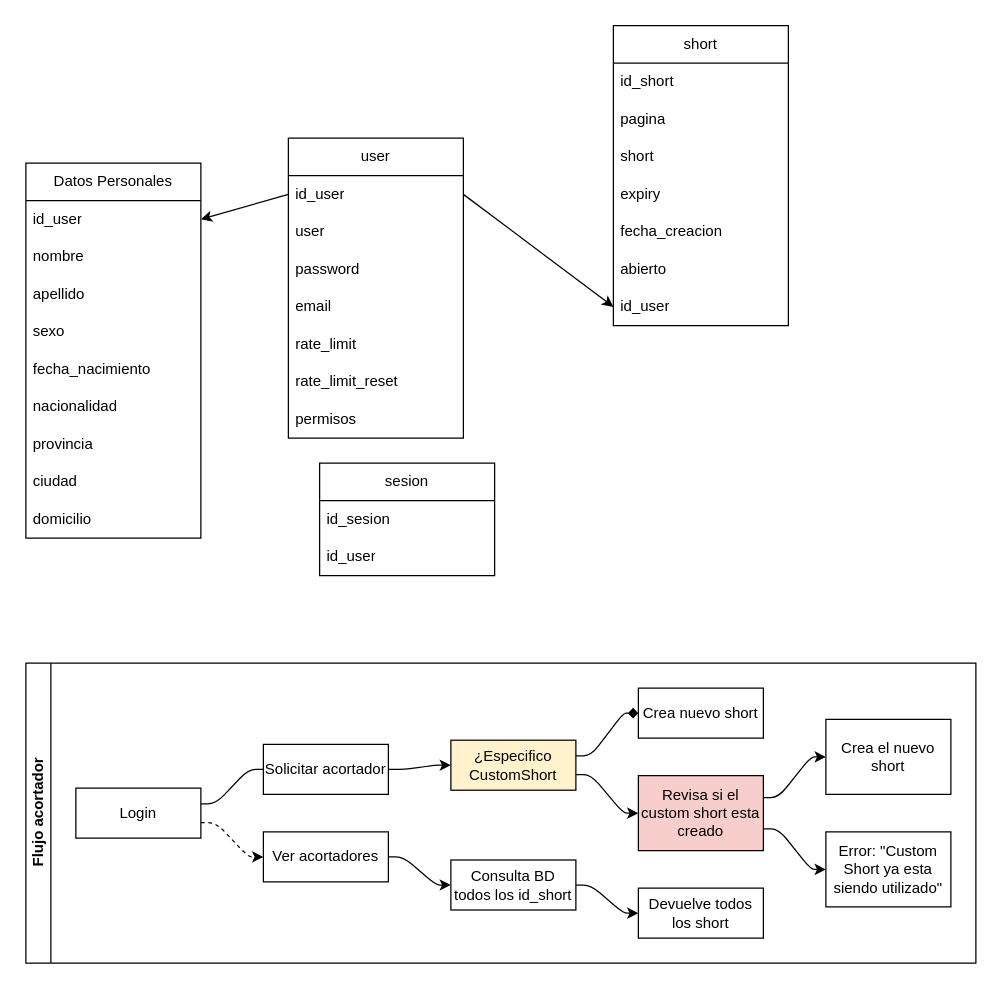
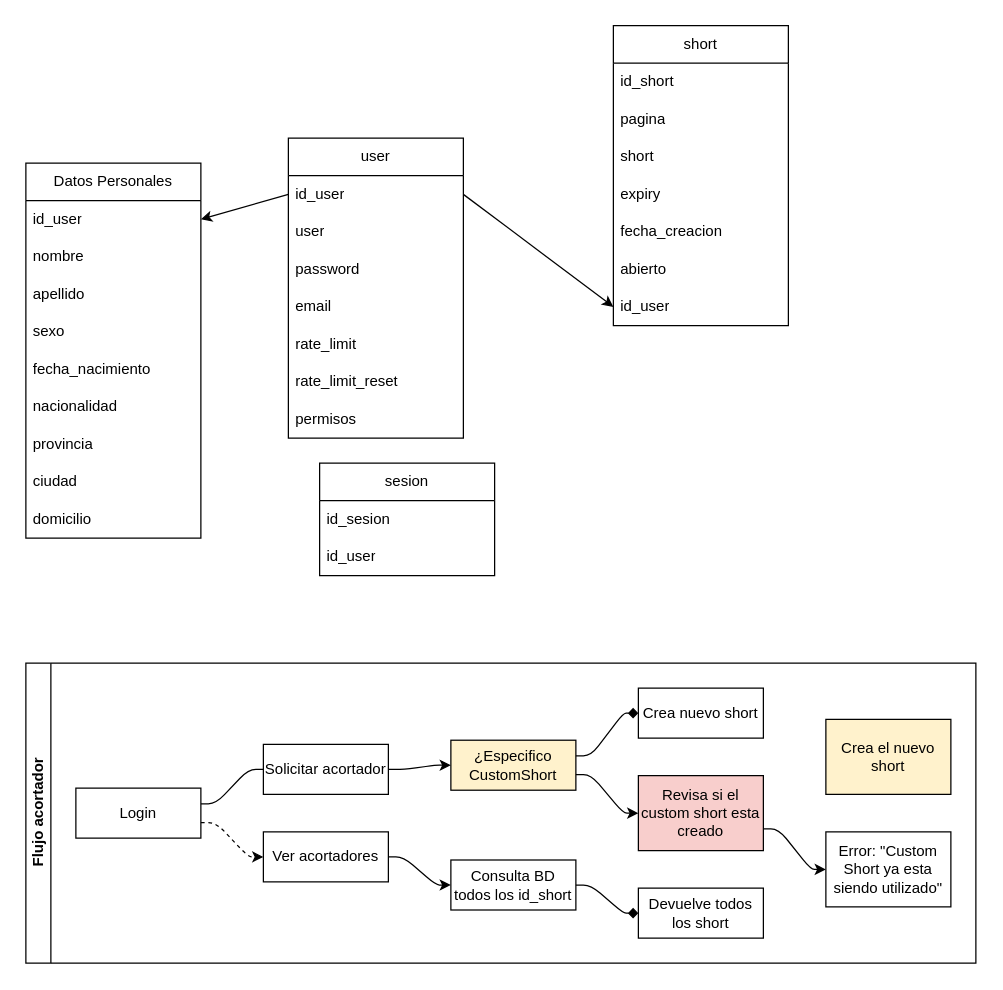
  <mxCell id="0" />
  <mxCell id="1" parent="0" />
  <mxCell id="2" value="user" style="swimlane;fontStyle=0;childLayout=stackLayout;horizontal=1;startSize=30;horizontalStack=0;resizeParent=1;resizeParentMax=0;resizeLast=0;collapsible=1;marginBottom=0;whiteSpace=wrap;html=1;" parent="1" vertex="1"><mxGeometry x="230" y="110" width="140" height="240" as="geometry" /></mxCell>
  <mxCell id="3" value="id_user" style="text;strokeColor=none;fillColor=none;align=left;verticalAlign=middle;spacingLeft=4;spacingRight=4;overflow=hidden;points=[[0,0.5],[1,0.5]];portConstraint=eastwest;rotatable=0;whiteSpace=wrap;html=1;" parent="2" vertex="1"><mxGeometry y="30" width="140" height="30" as="geometry" /></mxCell>
  <mxCell id="4" value="user" style="text;strokeColor=none;fillColor=none;align=left;verticalAlign=middle;spacingLeft=4;spacingRight=4;overflow=hidden;points=[[0,0.5],[1,0.5]];portConstraint=eastwest;rotatable=0;whiteSpace=wrap;html=1;" parent="2" vertex="1"><mxGeometry y="60" width="140" height="30" as="geometry" /></mxCell>
  <mxCell id="5" value="password" style="text;strokeColor=none;fillColor=none;align=left;verticalAlign=middle;spacingLeft=4;spacingRight=4;overflow=hidden;points=[[0,0.5],[1,0.5]];portConstraint=eastwest;rotatable=0;whiteSpace=wrap;html=1;" parent="2" vertex="1"><mxGeometry y="90" width="140" height="30" as="geometry" /></mxCell>
  <mxCell id="6" value="email" style="text;strokeColor=none;fillColor=none;align=left;verticalAlign=middle;spacingLeft=4;spacingRight=4;overflow=hidden;points=[[0,0.5],[1,0.5]];portConstraint=eastwest;rotatable=0;whiteSpace=wrap;html=1;" parent="2" vertex="1"><mxGeometry y="120" width="140" height="30" as="geometry" /></mxCell>
  <mxCell id="7" value="rate_limit" style="text;strokeColor=none;fillColor=none;align=left;verticalAlign=middle;spacingLeft=4;spacingRight=4;overflow=hidden;points=[[0,0.5],[1,0.5]];portConstraint=eastwest;rotatable=0;whiteSpace=wrap;html=1;" parent="2" vertex="1"><mxGeometry y="150" width="140" height="30" as="geometry" /></mxCell>
  <mxCell id="8" value="rate_limit_reset" style="text;strokeColor=none;fillColor=none;align=left;verticalAlign=middle;spacingLeft=4;spacingRight=4;overflow=hidden;points=[[0,0.5],[1,0.5]];portConstraint=eastwest;rotatable=0;whiteSpace=wrap;html=1;" parent="2" vertex="1"><mxGeometry y="180" width="140" height="30" as="geometry" /></mxCell>
  <mxCell id="9" value="permisos" style="text;strokeColor=none;fillColor=none;align=left;verticalAlign=middle;spacingLeft=4;spacingRight=4;overflow=hidden;points=[[0,0.5],[1,0.5]];portConstraint=eastwest;rotatable=0;whiteSpace=wrap;html=1;" parent="2" vertex="1"><mxGeometry y="210" width="140" height="30" as="geometry" /></mxCell>
  <mxCell id="10" value="Datos Personales" style="swimlane;fontStyle=0;childLayout=stackLayout;horizontal=1;startSize=30;horizontalStack=0;resizeParent=1;resizeParentMax=0;resizeLast=0;collapsible=1;marginBottom=0;whiteSpace=wrap;html=1;" parent="1" vertex="1"><mxGeometry x="20" y="130" width="140" height="300" as="geometry" /></mxCell>
  <mxCell id="11" value="id_user" style="text;strokeColor=none;fillColor=none;align=left;verticalAlign=middle;spacingLeft=4;spacingRight=4;overflow=hidden;points=[[0,0.5],[1,0.5]];portConstraint=eastwest;rotatable=0;whiteSpace=wrap;html=1;" parent="10" vertex="1"><mxGeometry y="30" width="140" height="30" as="geometry" /></mxCell>
  <mxCell id="12" value="nombre" style="text;strokeColor=none;fillColor=none;align=left;verticalAlign=middle;spacingLeft=4;spacingRight=4;overflow=hidden;points=[[0,0.5],[1,0.5]];portConstraint=eastwest;rotatable=0;whiteSpace=wrap;html=1;" parent="10" vertex="1"><mxGeometry y="60" width="140" height="30" as="geometry" /></mxCell>
  <mxCell id="13" value="apellido" style="text;strokeColor=none;fillColor=none;align=left;verticalAlign=middle;spacingLeft=4;spacingRight=4;overflow=hidden;points=[[0,0.5],[1,0.5]];portConstraint=eastwest;rotatable=0;whiteSpace=wrap;html=1;" parent="10" vertex="1"><mxGeometry y="90" width="140" height="30" as="geometry" /></mxCell>
  <mxCell id="14" value="sexo" style="text;strokeColor=none;fillColor=none;align=left;verticalAlign=middle;spacingLeft=4;spacingRight=4;overflow=hidden;points=[[0,0.5],[1,0.5]];portConstraint=eastwest;rotatable=0;whiteSpace=wrap;html=1;" parent="10" vertex="1"><mxGeometry y="120" width="140" height="30" as="geometry" /></mxCell>
  <mxCell id="15" value="fecha_nacimiento" style="text;strokeColor=none;fillColor=none;align=left;verticalAlign=middle;spacingLeft=4;spacingRight=4;overflow=hidden;points=[[0,0.5],[1,0.5]];portConstraint=eastwest;rotatable=0;whiteSpace=wrap;html=1;" parent="10" vertex="1"><mxGeometry y="150" width="140" height="30" as="geometry" /></mxCell>
  <mxCell id="16" value="nacionalidad" style="text;strokeColor=none;fillColor=none;align=left;verticalAlign=middle;spacingLeft=4;spacingRight=4;overflow=hidden;points=[[0,0.5],[1,0.5]];portConstraint=eastwest;rotatable=0;whiteSpace=wrap;html=1;" parent="10" vertex="1"><mxGeometry y="180" width="140" height="30" as="geometry" /></mxCell>
  <mxCell id="17" value="provincia" style="text;strokeColor=none;fillColor=none;align=left;verticalAlign=middle;spacingLeft=4;spacingRight=4;overflow=hidden;points=[[0,0.5],[1,0.5]];portConstraint=eastwest;rotatable=0;whiteSpace=wrap;html=1;" parent="10" vertex="1"><mxGeometry y="210" width="140" height="30" as="geometry" /></mxCell>
  <mxCell id="18" value="ciudad" style="text;strokeColor=none;fillColor=none;align=left;verticalAlign=middle;spacingLeft=4;spacingRight=4;overflow=hidden;points=[[0,0.5],[1,0.5]];portConstraint=eastwest;rotatable=0;whiteSpace=wrap;html=1;" parent="10" vertex="1"><mxGeometry y="240" width="140" height="30" as="geometry" /></mxCell>
  <mxCell id="19" value="domicilio" style="text;strokeColor=none;fillColor=none;align=left;verticalAlign=middle;spacingLeft=4;spacingRight=4;overflow=hidden;points=[[0,0.5],[1,0.5]];portConstraint=eastwest;rotatable=0;whiteSpace=wrap;html=1;" parent="10" vertex="1"><mxGeometry y="270" width="140" height="30" as="geometry" /></mxCell>
  <mxCell id="20" value="short" style="swimlane;fontStyle=0;childLayout=stackLayout;horizontal=1;startSize=30;horizontalStack=0;resizeParent=1;resizeParentMax=0;resizeLast=0;collapsible=1;marginBottom=0;whiteSpace=wrap;html=1;" parent="1" vertex="1"><mxGeometry x="490" y="20" width="140" height="240" as="geometry" /></mxCell>
  <mxCell id="21" value="id_short" style="text;strokeColor=none;fillColor=none;align=left;verticalAlign=middle;spacingLeft=4;spacingRight=4;overflow=hidden;points=[[0,0.5],[1,0.5]];portConstraint=eastwest;rotatable=0;whiteSpace=wrap;html=1;" parent="20" vertex="1"><mxGeometry y="30" width="140" height="30" as="geometry" /></mxCell>
  <mxCell id="22" value="pagina" style="text;strokeColor=none;fillColor=none;align=left;verticalAlign=middle;spacingLeft=4;spacingRight=4;overflow=hidden;points=[[0,0.5],[1,0.5]];portConstraint=eastwest;rotatable=0;whiteSpace=wrap;html=1;" parent="20" vertex="1"><mxGeometry y="60" width="140" height="30" as="geometry" /></mxCell>
  <mxCell id="23" value="short" style="text;strokeColor=none;fillColor=none;align=left;verticalAlign=middle;spacingLeft=4;spacingRight=4;overflow=hidden;points=[[0,0.5],[1,0.5]];portConstraint=eastwest;rotatable=0;whiteSpace=wrap;html=1;" parent="20" vertex="1"><mxGeometry y="90" width="140" height="30" as="geometry" /></mxCell>
  <mxCell id="24" value="expiry" style="text;strokeColor=none;fillColor=none;align=left;verticalAlign=middle;spacingLeft=4;spacingRight=4;overflow=hidden;points=[[0,0.5],[1,0.5]];portConstraint=eastwest;rotatable=0;whiteSpace=wrap;html=1;" parent="20" vertex="1"><mxGeometry y="120" width="140" height="30" as="geometry" /></mxCell>
  <mxCell id="25" value="fecha_creacion" style="text;strokeColor=none;fillColor=none;align=left;verticalAlign=middle;spacingLeft=4;spacingRight=4;overflow=hidden;points=[[0,0.5],[1,0.5]];portConstraint=eastwest;rotatable=0;whiteSpace=wrap;html=1;" parent="20" vertex="1"><mxGeometry y="150" width="140" height="30" as="geometry" /></mxCell>
  <mxCell id="26" value="abierto" style="text;strokeColor=none;fillColor=none;align=left;verticalAlign=middle;spacingLeft=4;spacingRight=4;overflow=hidden;points=[[0,0.5],[1,0.5]];portConstraint=eastwest;rotatable=0;whiteSpace=wrap;html=1;" parent="20" vertex="1"><mxGeometry y="180" width="140" height="30" as="geometry" /></mxCell>
  <mxCell id="27" value="id_user" style="text;strokeColor=none;fillColor=none;align=left;verticalAlign=middle;spacingLeft=4;spacingRight=4;overflow=hidden;points=[[0,0.5],[1,0.5]];portConstraint=eastwest;rotatable=0;whiteSpace=wrap;html=1;" parent="20" vertex="1"><mxGeometry y="210" width="140" height="30" as="geometry" /></mxCell>
  <mxCell id="28" style="edgeStyle=none;html=1;exitX=0;exitY=0.5;exitDx=0;exitDy=0;entryX=1;entryY=0.5;entryDx=0;entryDy=0;" parent="1" source="3" target="11" edge="1"><mxGeometry relative="1" as="geometry" /></mxCell>
  <mxCell id="29" style="edgeStyle=none;html=1;exitX=1;exitY=0.5;exitDx=0;exitDy=0;entryX=0;entryY=0.5;entryDx=0;entryDy=0;" parent="1" source="3" target="27" edge="1"><mxGeometry relative="1" as="geometry" /></mxCell>
  <mxCell id="30" value="Flujo acortador" style="swimlane;html=1;startSize=20;horizontal=0;childLayout=flowLayout;flowOrientation=west;resizable=0;interRankCellSpacing=50;containerType=tree;fontSize=12;" parent="1" vertex="1"><mxGeometry x="20" y="530" width="760" height="240" as="geometry" /></mxCell>
  <mxCell id="31" value="Login" style="whiteSpace=wrap;html=1;" parent="30" vertex="1"><mxGeometry x="40" y="100" width="100" height="40" as="geometry" /></mxCell>
  <mxCell id="32" value="Solicitar acortador" style="whiteSpace=wrap;html=1;" parent="30" vertex="1"><mxGeometry x="190" y="65" width="100" height="40" as="geometry" /></mxCell>
  <mxCell id="33" value="" style="html=1;rounded=1;curved=0;sourcePerimeterSpacing=0;targetPerimeterSpacing=0;startSize=6;endSize=6;noEdgeStyle=1;orthogonal=1;endArrow=none;" parent="30" source="31" target="32" edge="1"><mxGeometry relative="1" as="geometry"><Array as="points"><mxPoint x="152" y="112.5" /><mxPoint x="178" y="85" /></Array></mxGeometry></mxCell>
  <mxCell id="34" value="Ver acortadores" style="whiteSpace=wrap;html=1;" parent="30" vertex="1"><mxGeometry x="190" y="135" width="100" height="40" as="geometry" /></mxCell>
  <mxCell id="35" value="" style="html=1;rounded=1;curved=0;sourcePerimeterSpacing=0;targetPerimeterSpacing=0;startSize=6;endSize=6;noEdgeStyle=1;orthogonal=1;dashed=1;" parent="30" source="31" target="34" edge="1"><mxGeometry relative="1" as="geometry"><Array as="points"><mxPoint x="152" y="127.5" /><mxPoint x="178" y="155" /></Array></mxGeometry></mxCell>
  <mxCell id="36" value="¿Especifico CustomShort" style="whiteSpace=wrap;html=1;fillColor=#fff2cc;" parent="30" vertex="1"><mxGeometry x="340" y="61.667" width="100" height="40" as="geometry" /></mxCell>
  <mxCell id="37" value="" style="html=1;rounded=1;curved=0;sourcePerimeterSpacing=0;targetPerimeterSpacing=0;startSize=6;endSize=6;noEdgeStyle=1;orthogonal=1;" parent="30" source="32" target="36" edge="1"><mxGeometry relative="1" as="geometry"><Array as="points"><mxPoint x="302" y="85" /><mxPoint x="328" y="81.667" /></Array></mxGeometry></mxCell>
  <mxCell id="38" value="" style="html=1;rounded=1;curved=0;sourcePerimeterSpacing=0;targetPerimeterSpacing=0;startSize=6;endSize=6;noEdgeStyle=1;orthogonal=1;endArrow=diamond;" parent="30" source="36" target="39" edge="1"><mxGeometry relative="1" as="geometry"><mxPoint x="1300" y="1130" as="sourcePoint" /><Array as="points"><mxPoint x="452" y="74.167" /><mxPoint x="478" y="40" /></Array></mxGeometry></mxCell>
  <mxCell id="39" value="Crea nuevo short" style="whiteSpace=wrap;html=1;" parent="30" vertex="1"><mxGeometry x="490" y="20" width="100" height="40" as="geometry" /></mxCell>
  <mxCell id="40" value="" style="html=1;rounded=1;curved=0;sourcePerimeterSpacing=0;targetPerimeterSpacing=0;startSize=6;endSize=6;noEdgeStyle=1;orthogonal=1;" parent="30" source="34" target="41" edge="1"><mxGeometry relative="1" as="geometry"><mxPoint x="1070" y="1062.5" as="sourcePoint" /><Array as="points"><mxPoint x="302" y="155" /><mxPoint x="328" y="177.5" /></Array></mxGeometry></mxCell>
  <mxCell id="41" value="Consulta BD todos los id_short" style="whiteSpace=wrap;html=1;" parent="30" vertex="1"><mxGeometry x="340" y="157.5" width="100" height="40" as="geometry" /></mxCell>
- <mxCell id="42" value="" style="html=1;rounded=1;curved=0;sourcePerimeterSpacing=0;targetPerimeterSpacing=0;startSize=6;endSize=6;noEdgeStyle=1;orthogonal=1;" parent="30" source="41" target="43" edge="1"><mxGeometry relative="1" as="geometry"><mxPoint x="940" y="950" as="sourcePoint" /><Array as="points"><mxPoint x="452" y="177.5" /><mxPoint x="478" y="200" /></Array></mxGeometry></mxCell>
+ <mxCell id="42" value="" style="html=1;rounded=1;curved=0;sourcePerimeterSpacing=0;targetPerimeterSpacing=0;startSize=6;endSize=6;noEdgeStyle=1;orthogonal=1;endArrow=diamond;" parent="30" source="41" target="43" edge="1"><mxGeometry relative="1" as="geometry"><mxPoint x="940" y="950" as="sourcePoint" /><Array as="points"><mxPoint x="452" y="177.5" /><mxPoint x="478" y="200" /></Array></mxGeometry></mxCell>
  <mxCell id="43" value="Devuelve todos los short" style="whiteSpace=wrap;html=1;" parent="30" vertex="1"><mxGeometry x="490" y="180" width="100" height="40" as="geometry" /></mxCell>
  <mxCell id="44" value="" style="html=1;rounded=1;curved=0;sourcePerimeterSpacing=0;targetPerimeterSpacing=0;startSize=6;endSize=6;noEdgeStyle=1;orthogonal=1;" parent="30" source="36" target="45" edge="1"><mxGeometry relative="1" as="geometry"><mxPoint x="1010.0" y="840" as="sourcePoint" /><Array as="points"><mxPoint x="452" y="89.167" /><mxPoint x="478" y="120" /></Array></mxGeometry></mxCell>
  <mxCell id="45" value="Revisa si el custom short esta creado" style="whiteSpace=wrap;html=1;fillColor=#f8cecc;" parent="30" vertex="1"><mxGeometry x="490" y="90" width="100" height="60" as="geometry" /></mxCell>
- <mxCell id="46" value="" style="html=1;rounded=1;curved=0;sourcePerimeterSpacing=0;targetPerimeterSpacing=0;startSize=6;endSize=6;noEdgeStyle=1;orthogonal=1;" parent="30" source="45" target="47" edge="1"><mxGeometry relative="1" as="geometry"><mxPoint x="690" y="729.167" as="sourcePoint" /><Array as="points"><mxPoint x="602" y="107.5" /><mxPoint x="628" y="75" /></Array></mxGeometry></mxCell>
- <mxCell id="47" value="Crea el nuevo short" style="whiteSpace=wrap;html=1;" parent="30" vertex="1"><mxGeometry x="640" y="45" width="100" height="60" as="geometry" /></mxCell>
+ <mxCell id="47" value="Crea el nuevo short" style="whiteSpace=wrap;html=1;fillColor=#fff2cc;" parent="30" vertex="1"><mxGeometry x="640" y="45" width="100" height="60" as="geometry" /></mxCell>
  <mxCell id="48" value="" style="html=1;rounded=1;curved=0;sourcePerimeterSpacing=0;targetPerimeterSpacing=0;startSize=6;endSize=6;noEdgeStyle=1;orthogonal=1;" parent="30" source="45" target="49" edge="1"><mxGeometry relative="1" as="geometry"><mxPoint x="760" y="720" as="sourcePoint" /><Array as="points"><mxPoint x="602" y="132.5" /><mxPoint x="628" y="165" /></Array></mxGeometry></mxCell>
  <mxCell id="49" value="Error: &quot;Custom Short ya esta siendo utilizado&quot;" style="whiteSpace=wrap;html=1;" parent="30" vertex="1"><mxGeometry x="640" y="135" width="100" height="60" as="geometry" /></mxCell>
  <mxCell id="50" value="sesion" style="swimlane;fontStyle=0;childLayout=stackLayout;horizontal=1;startSize=30;horizontalStack=0;resizeParent=1;resizeParentMax=0;resizeLast=0;collapsible=1;marginBottom=0;whiteSpace=wrap;html=1;" vertex="1" parent="1"><mxGeometry x="255" y="370" width="140" height="90" as="geometry" /></mxCell>
  <mxCell id="51" value="id_sesion" style="text;strokeColor=none;fillColor=none;align=left;verticalAlign=middle;spacingLeft=4;spacingRight=4;overflow=hidden;points=[[0,0.5],[1,0.5]];portConstraint=eastwest;rotatable=0;whiteSpace=wrap;html=1;" vertex="1" parent="50"><mxGeometry y="30" width="140" height="30" as="geometry" /></mxCell>
  <mxCell id="52" value="id_user" style="text;strokeColor=none;fillColor=none;align=left;verticalAlign=middle;spacingLeft=4;spacingRight=4;overflow=hidden;points=[[0,0.5],[1,0.5]];portConstraint=eastwest;rotatable=0;whiteSpace=wrap;html=1;" vertex="1" parent="50"><mxGeometry y="60" width="140" height="30" as="geometry" /></mxCell>
